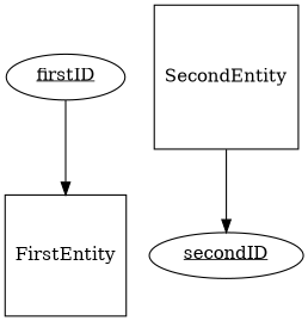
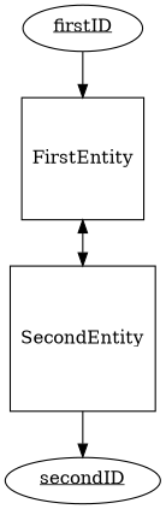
  digraph {
    FirstEntity [shape=square]
    SecondEntity [shape=square]
    n3 [label=< <u>firstID</u> >]
    n4 [label=< <u>secondID</u> >]
+   FirstEntity -> SecondEntity [dir=both]
    SecondEntity -> n4
    n3 -> FirstEntity
  }
